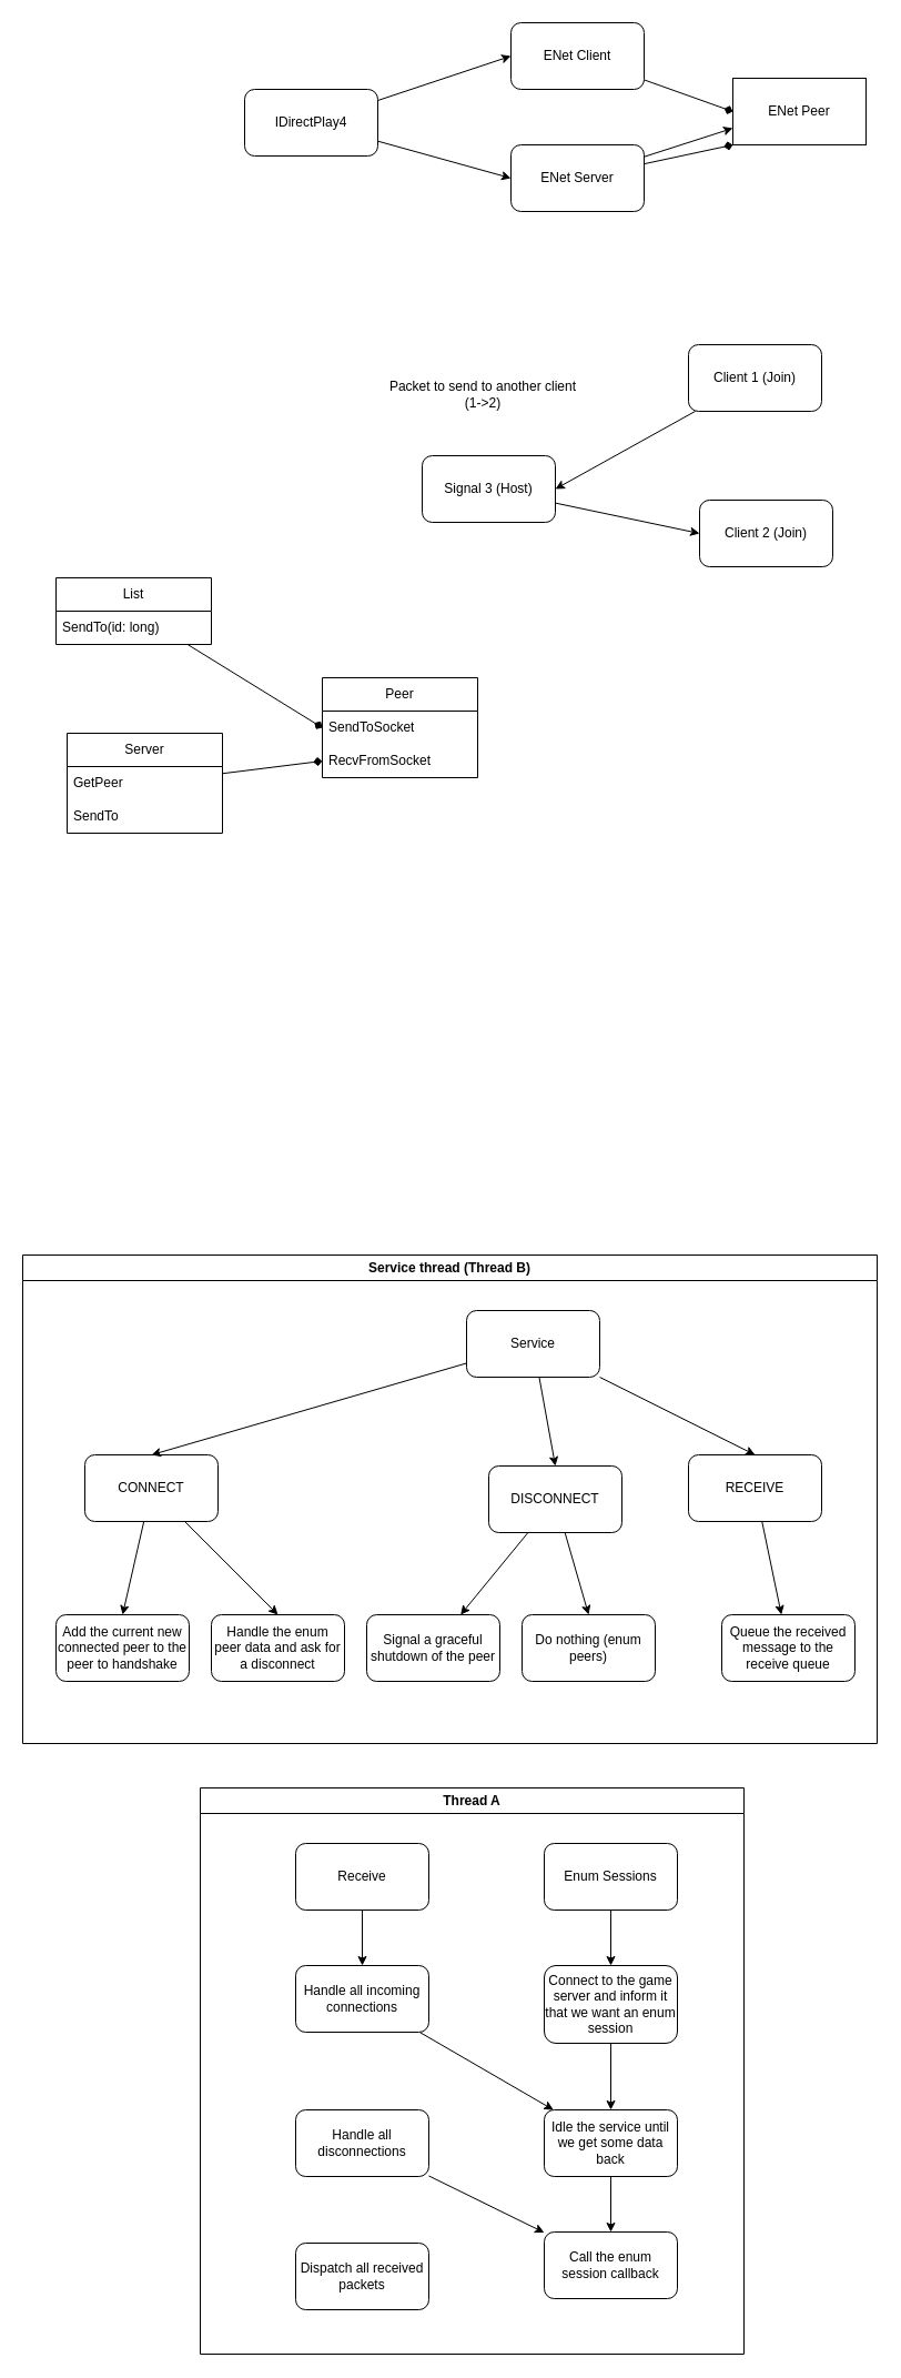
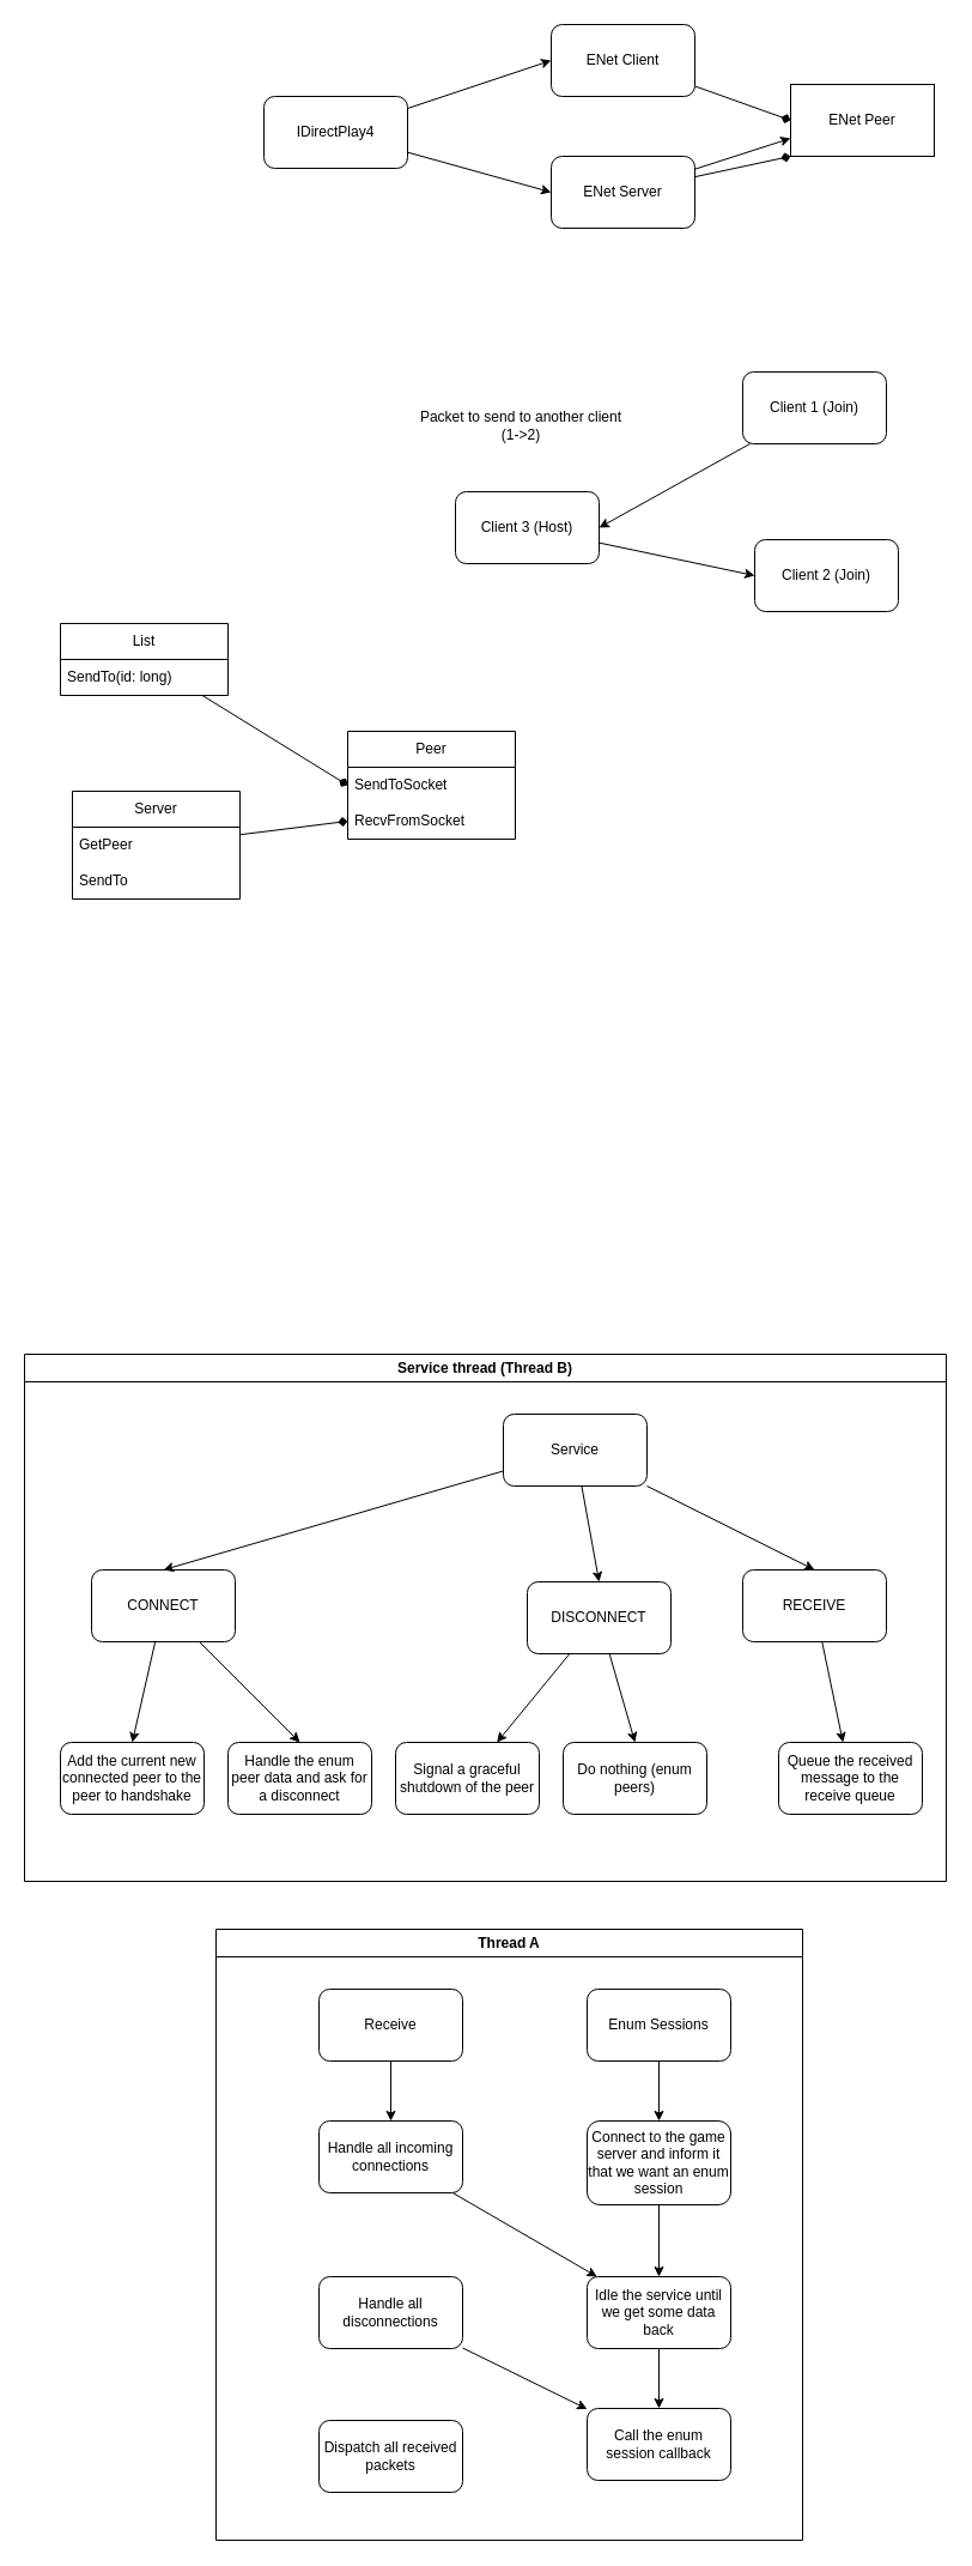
  <mxCell id="0" />
  <mxCell id="1" parent="0" />
  <mxCell id="2" style="edgeStyle=none;html=1;entryX=0;entryY=0.5;entryDx=0;entryDy=0;" parent="1" source="4" target="9" edge="1"><mxGeometry relative="1" as="geometry" /></mxCell>
  <mxCell id="3" style="edgeStyle=none;html=1;entryX=0;entryY=0.5;entryDx=0;entryDy=0;" parent="1" source="4" target="6" edge="1"><mxGeometry relative="1" as="geometry" /></mxCell>
  <mxCell id="4" value="IDirectPlay4" style="rounded=1;whiteSpace=wrap;html=1;" parent="1" vertex="1"><mxGeometry x="220" y="80" width="120" height="60" as="geometry" /></mxCell>
  <mxCell id="5" style="edgeStyle=none;html=1;entryX=0;entryY=0.5;entryDx=0;entryDy=0;endArrow=diamond;endFill=1;" parent="1" source="6" target="10" edge="1"><mxGeometry relative="1" as="geometry" /></mxCell>
  <mxCell id="6" value="ENet Client" style="rounded=1;whiteSpace=wrap;html=1;" parent="1" vertex="1"><mxGeometry x="460" y="20" width="120" height="60" as="geometry" /></mxCell>
  <mxCell id="7" style="edgeStyle=none;html=1;entryX=0;entryY=0.75;entryDx=0;entryDy=0;" parent="1" source="9" target="10" edge="1"><mxGeometry relative="1" as="geometry" /></mxCell>
  <mxCell id="8" style="edgeStyle=none;html=1;entryX=0;entryY=1;entryDx=0;entryDy=0;endArrow=diamond;endFill=1;" parent="1" source="9" target="10" edge="1"><mxGeometry relative="1" as="geometry" /></mxCell>
  <mxCell id="9" value="ENet Server" style="rounded=1;whiteSpace=wrap;html=1;" parent="1" vertex="1"><mxGeometry x="460" y="130" width="120" height="60" as="geometry" /></mxCell>
  <mxCell id="10" value="ENet Peer" style="rounded=0;whiteSpace=wrap;html=1;" parent="1" vertex="1"><mxGeometry x="660" y="70" width="120" height="60" as="geometry" /></mxCell>
  <mxCell id="11" style="edgeStyle=none;html=1;entryX=0;entryY=0.5;entryDx=0;entryDy=0;endArrow=classic;endFill=1;" parent="1" source="12" target="15" edge="1"><mxGeometry relative="1" as="geometry" /></mxCell>
- <mxCell id="12" value="Signal 3 (Host)" style="rounded=1;whiteSpace=wrap;html=1;" parent="1" vertex="1"><mxGeometry x="380" y="410" width="120" height="60" as="geometry" /></mxCell>
+ <mxCell id="12" value="Client 3 (Host)" style="rounded=1;whiteSpace=wrap;html=1;" parent="1" vertex="1"><mxGeometry x="380" y="410" width="120" height="60" as="geometry" /></mxCell>
  <mxCell id="13" style="edgeStyle=none;html=1;entryX=1;entryY=0.5;entryDx=0;entryDy=0;endArrow=classic;endFill=1;" parent="1" source="14" target="12" edge="1"><mxGeometry relative="1" as="geometry" /></mxCell>
  <mxCell id="14" value="Client 1 (Join)" style="rounded=1;whiteSpace=wrap;html=1;" parent="1" vertex="1"><mxGeometry x="620" y="310" width="120" height="60" as="geometry" /></mxCell>
  <mxCell id="15" value="Client 2 (Join)" style="rounded=1;whiteSpace=wrap;html=1;" parent="1" vertex="1"><mxGeometry x="630" y="450" width="120" height="60" as="geometry" /></mxCell>
  <mxCell id="16" value="Packet to send to another client&lt;br&gt;(1-&amp;gt;2)" style="text;html=1;strokeColor=none;fillColor=none;align=center;verticalAlign=middle;whiteSpace=wrap;rounded=0;" parent="1" vertex="1"><mxGeometry x="340" y="340" width="190" height="30" as="geometry" /></mxCell>
  <mxCell id="17" value="Peer" style="swimlane;fontStyle=0;childLayout=stackLayout;horizontal=1;startSize=30;horizontalStack=0;resizeParent=1;resizeParentMax=0;resizeLast=0;collapsible=1;marginBottom=0;whiteSpace=wrap;html=1;" parent="1" vertex="1"><mxGeometry x="290" y="610" width="140" height="90" as="geometry" /></mxCell>
  <mxCell id="18" value="SendToSocket" style="text;strokeColor=none;fillColor=none;align=left;verticalAlign=middle;spacingLeft=4;spacingRight=4;overflow=hidden;points=[[0,0.5],[1,0.5]];portConstraint=eastwest;rotatable=0;whiteSpace=wrap;html=1;" parent="17" vertex="1"><mxGeometry y="30" width="140" height="30" as="geometry" /></mxCell>
  <mxCell id="19" value="RecvFromSocket" style="text;strokeColor=none;fillColor=none;align=left;verticalAlign=middle;spacingLeft=4;spacingRight=4;overflow=hidden;points=[[0,0.5],[1,0.5]];portConstraint=eastwest;rotatable=0;whiteSpace=wrap;html=1;" parent="17" vertex="1"><mxGeometry y="60" width="140" height="30" as="geometry" /></mxCell>
  <mxCell id="20" style="edgeStyle=none;html=1;entryX=0;entryY=0.5;entryDx=0;entryDy=0;endArrow=diamond;endFill=1;" parent="1" source="21" target="18" edge="1"><mxGeometry relative="1" as="geometry" /></mxCell>
  <mxCell id="21" value="List" style="swimlane;fontStyle=0;childLayout=stackLayout;horizontal=1;startSize=30;horizontalStack=0;resizeParent=1;resizeParentMax=0;resizeLast=0;collapsible=1;marginBottom=0;whiteSpace=wrap;html=1;" parent="1" vertex="1"><mxGeometry x="50" y="520" width="140" height="60" as="geometry" /></mxCell>
  <mxCell id="22" value="SendTo(id: long)" style="text;strokeColor=none;fillColor=none;align=left;verticalAlign=middle;spacingLeft=4;spacingRight=4;overflow=hidden;points=[[0,0.5],[1,0.5]];portConstraint=eastwest;rotatable=0;whiteSpace=wrap;html=1;" parent="21" vertex="1"><mxGeometry y="30" width="140" height="30" as="geometry" /></mxCell>
  <mxCell id="23" style="edgeStyle=none;html=1;entryX=0;entryY=0.5;entryDx=0;entryDy=0;endArrow=diamond;endFill=1;" parent="1" source="24" target="19" edge="1"><mxGeometry relative="1" as="geometry" /></mxCell>
  <mxCell id="24" value="Server" style="swimlane;fontStyle=0;childLayout=stackLayout;horizontal=1;startSize=30;horizontalStack=0;resizeParent=1;resizeParentMax=0;resizeLast=0;collapsible=1;marginBottom=0;whiteSpace=wrap;html=1;" parent="1" vertex="1"><mxGeometry x="60" y="660" width="140" height="90" as="geometry" /></mxCell>
  <mxCell id="25" value="GetPeer" style="text;strokeColor=none;fillColor=none;align=left;verticalAlign=middle;spacingLeft=4;spacingRight=4;overflow=hidden;points=[[0,0.5],[1,0.5]];portConstraint=eastwest;rotatable=0;whiteSpace=wrap;html=1;" parent="24" vertex="1"><mxGeometry y="30" width="140" height="30" as="geometry" /></mxCell>
  <mxCell id="26" value="SendTo" style="text;strokeColor=none;fillColor=none;align=left;verticalAlign=middle;spacingLeft=4;spacingRight=4;overflow=hidden;points=[[0,0.5],[1,0.5]];portConstraint=eastwest;rotatable=0;whiteSpace=wrap;html=1;" parent="24" vertex="1"><mxGeometry y="60" width="140" height="30" as="geometry" /></mxCell>
  <mxCell id="27" value="Service thread (Thread B)" style="swimlane;whiteSpace=wrap;html=1;" vertex="1" parent="1"><mxGeometry x="20" y="1130" width="770" height="440" as="geometry" /></mxCell>
  <mxCell id="28" value="Service" style="rounded=1;whiteSpace=wrap;html=1;" vertex="1" parent="27"><mxGeometry x="400" y="50" width="120" height="60" as="geometry" /></mxCell>
  <mxCell id="29" style="edgeStyle=none;html=1;entryX=0.5;entryY=0;entryDx=0;entryDy=0;" edge="1" parent="27" source="30" target="43"><mxGeometry relative="1" as="geometry" /></mxCell>
  <mxCell id="30" value="DISCONNECT" style="rounded=1;whiteSpace=wrap;html=1;" vertex="1" parent="27"><mxGeometry x="420" y="190" width="120" height="60" as="geometry" /></mxCell>
  <mxCell id="31" style="edgeStyle=none;html=1;entryX=0.5;entryY=0;entryDx=0;entryDy=0;" edge="1" parent="27" source="28" target="30"><mxGeometry relative="1" as="geometry" /></mxCell>
  <mxCell id="32" style="edgeStyle=none;html=1;entryX=0.5;entryY=0;entryDx=0;entryDy=0;" edge="1" parent="27" source="33" target="44"><mxGeometry relative="1" as="geometry" /></mxCell>
  <mxCell id="33" value="CONNECT" style="rounded=1;whiteSpace=wrap;html=1;" vertex="1" parent="27"><mxGeometry x="56" y="180" width="120" height="60" as="geometry" /></mxCell>
  <mxCell id="34" style="edgeStyle=none;html=1;entryX=0.5;entryY=0;entryDx=0;entryDy=0;" edge="1" parent="27" source="28" target="33"><mxGeometry relative="1" as="geometry" /></mxCell>
  <mxCell id="35" value="Add the current new connected peer to the peer to handshake" style="rounded=1;whiteSpace=wrap;html=1;" vertex="1" parent="27"><mxGeometry x="30" y="324" width="120" height="60" as="geometry" /></mxCell>
  <mxCell id="36" style="edgeStyle=none;html=1;entryX=0.5;entryY=0;entryDx=0;entryDy=0;" edge="1" parent="27" source="33" target="35"><mxGeometry relative="1" as="geometry" /></mxCell>
  <mxCell id="37" value="Signal a graceful shutdown of the peer" style="rounded=1;whiteSpace=wrap;html=1;" vertex="1" parent="27"><mxGeometry x="310" y="324" width="120" height="60" as="geometry" /></mxCell>
  <mxCell id="38" style="edgeStyle=none;html=1;" edge="1" parent="27" source="30" target="37"><mxGeometry relative="1" as="geometry" /></mxCell>
  <mxCell id="39" value="Queue the received message to the receive queue" style="rounded=1;whiteSpace=wrap;html=1;" vertex="1" parent="27"><mxGeometry x="630" y="324" width="120" height="60" as="geometry" /></mxCell>
  <mxCell id="40" value="RECEIVE" style="rounded=1;whiteSpace=wrap;html=1;" vertex="1" parent="27"><mxGeometry x="600" y="180" width="120" height="60" as="geometry" /></mxCell>
  <mxCell id="41" style="edgeStyle=none;html=1;entryX=0.5;entryY=0;entryDx=0;entryDy=0;" edge="1" parent="27" source="28" target="40"><mxGeometry relative="1" as="geometry" /></mxCell>
  <mxCell id="42" style="edgeStyle=none;html=1;" edge="1" parent="27" source="40" target="39"><mxGeometry relative="1" as="geometry" /></mxCell>
  <mxCell id="43" value="Do nothing (enum peers)" style="rounded=1;whiteSpace=wrap;html=1;" vertex="1" parent="27"><mxGeometry x="450" y="324" width="120" height="60" as="geometry" /></mxCell>
  <mxCell id="44" value="Handle the enum peer data and ask for a disconnect" style="rounded=1;whiteSpace=wrap;html=1;" vertex="1" parent="27"><mxGeometry x="170" y="324" width="120" height="60" as="geometry" /></mxCell>
  <mxCell id="45" style="edgeStyle=none;html=1;" edge="1" parent="1" source="46" target="48"><mxGeometry relative="1" as="geometry" /></mxCell>
  <mxCell id="46" value="Receive" style="rounded=1;whiteSpace=wrap;html=1;" vertex="1" parent="1"><mxGeometry x="266" y="1660" width="120" height="60" as="geometry" /></mxCell>
  <mxCell id="47" style="edgeStyle=none;html=1;" edge="1" parent="1" source="48" target="58"><mxGeometry relative="1" as="geometry" /></mxCell>
  <mxCell id="48" value="Handle all incoming connections" style="rounded=1;whiteSpace=wrap;html=1;" vertex="1" parent="1"><mxGeometry x="266" y="1770" width="120" height="60" as="geometry" /></mxCell>
  <mxCell id="49" style="edgeStyle=none;html=1;" edge="1" parent="1" source="50" target="59"><mxGeometry relative="1" as="geometry" /></mxCell>
  <mxCell id="50" value="Handle all disconnections" style="rounded=1;whiteSpace=wrap;html=1;" vertex="1" parent="1"><mxGeometry x="266" y="1900" width="120" height="60" as="geometry" /></mxCell>
  <mxCell id="51" value="Dispatch all received packets" style="rounded=1;whiteSpace=wrap;html=1;" vertex="1" parent="1"><mxGeometry x="266" y="2020" width="120" height="60" as="geometry" /></mxCell>
  <mxCell id="52" value="Thread A" style="swimlane;whiteSpace=wrap;html=1;" vertex="1" parent="1"><mxGeometry x="180" y="1610" width="490" height="510" as="geometry" /></mxCell>
  <mxCell id="53" style="edgeStyle=none;html=1;entryX=0.5;entryY=0;entryDx=0;entryDy=0;" edge="1" parent="52" source="54" target="56"><mxGeometry relative="1" as="geometry" /></mxCell>
  <mxCell id="54" value="Enum Sessions" style="rounded=1;whiteSpace=wrap;html=1;" vertex="1" parent="52"><mxGeometry x="310" y="50" width="120" height="60" as="geometry" /></mxCell>
  <mxCell id="55" style="edgeStyle=none;html=1;entryX=0.5;entryY=0;entryDx=0;entryDy=0;" edge="1" parent="52" source="56" target="58"><mxGeometry relative="1" as="geometry" /></mxCell>
  <mxCell id="56" value="Connect to the game server and inform it that we want an enum session" style="rounded=1;whiteSpace=wrap;html=1;" vertex="1" parent="52"><mxGeometry x="310" y="160" width="120" height="70" as="geometry" /></mxCell>
  <mxCell id="57" style="edgeStyle=none;html=1;entryX=0.5;entryY=0;entryDx=0;entryDy=0;" edge="1" parent="52" source="58" target="59"><mxGeometry relative="1" as="geometry" /></mxCell>
  <mxCell id="58" value="Idle the service until we get some data back" style="rounded=1;whiteSpace=wrap;html=1;" vertex="1" parent="52"><mxGeometry x="310" y="290" width="120" height="60" as="geometry" /></mxCell>
  <mxCell id="59" value="Call the enum session callback" style="rounded=1;whiteSpace=wrap;html=1;" vertex="1" parent="52"><mxGeometry x="310" y="400" width="120" height="60" as="geometry" /></mxCell>
